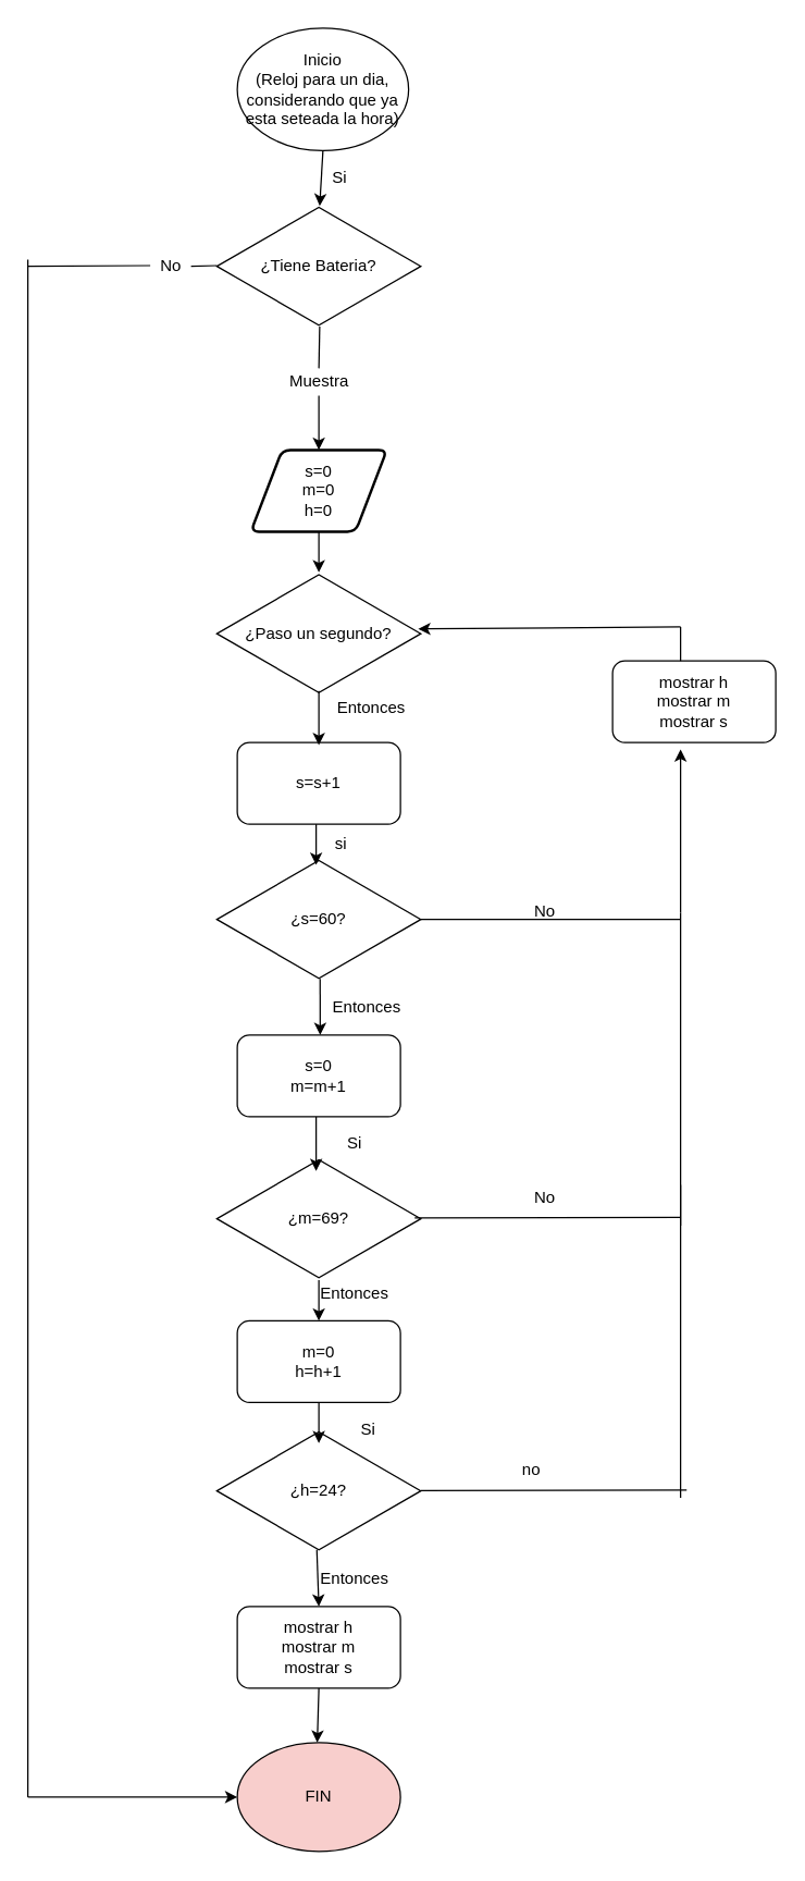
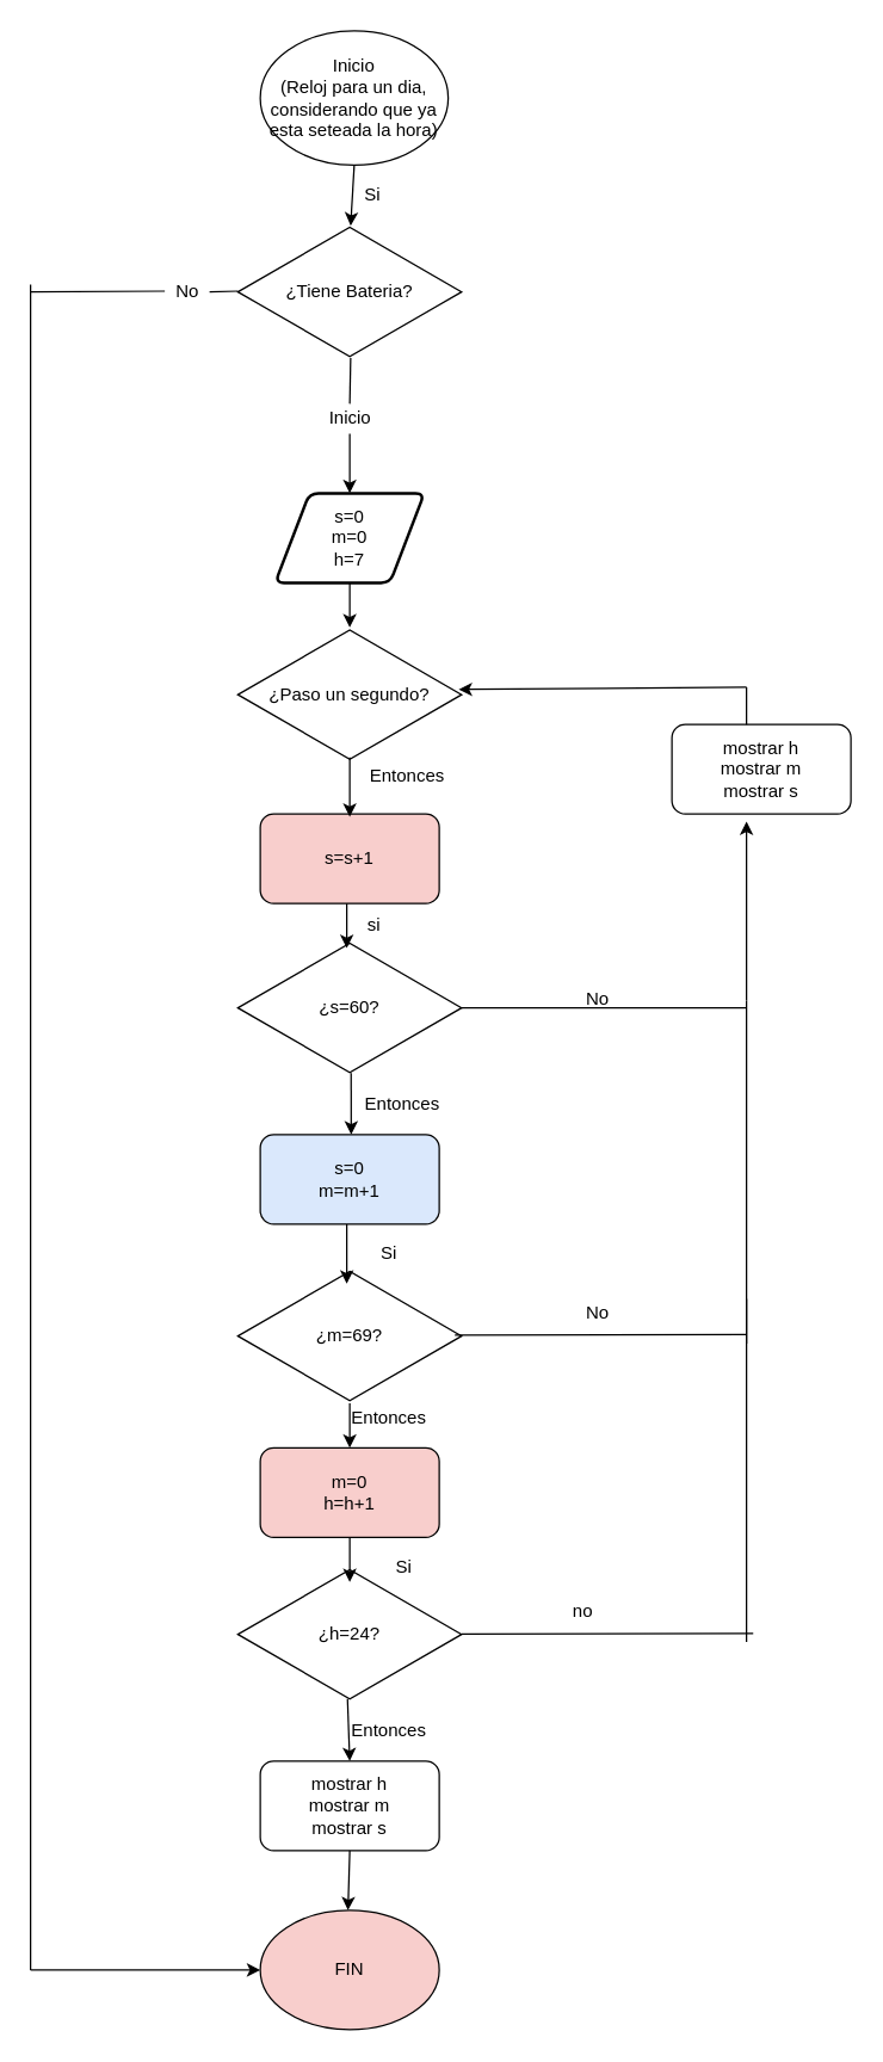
  <mxCell id="0" />
  <mxCell id="1" parent="0" />
  <mxCell id="2" value="Inicio&lt;br&gt;(Reloj para un dia, considerando que ya esta seteada la hora)" style="ellipse;whiteSpace=wrap;html=1;" vertex="1" parent="1"><mxGeometry x="174" width="126" height="90" as="geometry" y="20" /></mxCell>
  <mxCell id="3" value="¿Tiene Bateria?" style="html=1;whiteSpace=wrap;aspect=fixed;shape=isoRectangle;" vertex="1" parent="1"><mxGeometry x="159" y="150" width="150" height="90" as="geometry" /></mxCell>
  <mxCell id="4" value="" style="endArrow=classic;html=1;exitX=0.5;exitY=1;exitDx=0;exitDy=0;entryX=0.504;entryY=0.007;entryDx=0;entryDy=0;entryPerimeter=0;" edge="1" parent="1" source="2" target="3"><mxGeometry width="50" height="50" relative="1" as="geometry"><mxPoint x="200" y="270" as="sourcePoint" /><mxPoint x="250" y="220" as="targetPoint" /></mxGeometry></mxCell>
  <mxCell id="5" value="Si" style="text;html=1;align=center;verticalAlign=middle;resizable=0;points=[];autosize=1;strokeColor=none;" vertex="1" parent="1"><mxGeometry x="234" y="120" width="30" height="20" as="geometry" /></mxCell>
  <mxCell id="6" value="" style="endArrow=none;html=1;" edge="1" parent="1"><mxGeometry width="50" height="50" relative="1" as="geometry"><mxPoint x="140" y="195" as="sourcePoint" /><mxPoint x="159" y="194.5" as="targetPoint" /></mxGeometry></mxCell>
  <mxCell id="7" value="No" style="text;html=1;align=center;verticalAlign=middle;resizable=0;points=[];autosize=1;strokeColor=none;" vertex="1" parent="1"><mxGeometry x="110" y="185" width="30" height="20" as="geometry" /></mxCell>
  <mxCell id="8" value="" style="endArrow=none;html=1;" edge="1" parent="1"><mxGeometry width="50" height="50" relative="1" as="geometry"><mxPoint x="20" y="195" as="sourcePoint" /><mxPoint x="110" y="194.5" as="targetPoint" /></mxGeometry></mxCell>
  <mxCell id="9" value="" style="endArrow=none;html=1;exitX=0.504;exitY=0.993;exitDx=0;exitDy=0;exitPerimeter=0;" edge="1" parent="1" source="3"><mxGeometry width="50" height="50" relative="1" as="geometry"><mxPoint x="234" y="280" as="sourcePoint" /><mxPoint x="234" y="270" as="targetPoint" /></mxGeometry></mxCell>
- <mxCell id="10" value="Muestra" style="text;html=1;align=center;verticalAlign=middle;resizable=0;points=[];autosize=1;strokeColor=none;" vertex="1" parent="1"><mxGeometry x="204" y="270" width="60" height="20" as="geometry" /></mxCell>
- <mxCell id="11" value="s=0&lt;br&gt;m=0&lt;br&gt;h=0" style="shape=parallelogram;html=1;strokeWidth=2;perimeter=parallelogramPerimeter;whiteSpace=wrap;rounded=1;arcSize=12;size=0.23;" vertex="1" parent="1"><mxGeometry x="184" y="330" width="100" height="60" as="geometry" /></mxCell>
+ <mxCell id="10" value="Inicio" style="text;html=1;align=center;verticalAlign=middle;resizable=0;points=[];autosize=1;strokeColor=none;" vertex="1" parent="1"><mxGeometry x="204" y="270" width="60" height="20" as="geometry" /></mxCell>
+ <mxCell id="11" value="s=0&lt;br&gt;m=0&lt;br&gt;h=7" style="shape=parallelogram;html=1;strokeWidth=2;perimeter=parallelogramPerimeter;whiteSpace=wrap;rounded=1;arcSize=12;size=0.23;" vertex="1" parent="1"><mxGeometry x="184" y="330" width="100" height="60" as="geometry" /></mxCell>
  <mxCell id="12" value="¿Paso un segundo?" style="html=1;whiteSpace=wrap;aspect=fixed;shape=isoRectangle;" vertex="1" parent="1"><mxGeometry x="159" y="420" width="150" height="90" as="geometry" /></mxCell>
- <mxCell id="13" value="s=s+1" style="rounded=1;whiteSpace=wrap;html=1;" vertex="1" parent="1"><mxGeometry x="174" y="545" width="120" height="60" as="geometry" /></mxCell>
+ <mxCell id="13" value="s=s+1" style="rounded=1;whiteSpace=wrap;html=1;fillColor=#f8cecc;" vertex="1" parent="1"><mxGeometry x="174" y="545" width="120" height="60" as="geometry" /></mxCell>
  <mxCell id="14" value="¿s=60?" style="html=1;whiteSpace=wrap;aspect=fixed;shape=isoRectangle;" vertex="1" parent="1"><mxGeometry x="159" y="630" width="150" height="90" as="geometry" /></mxCell>
  <mxCell id="15" value="mostrar h&lt;br&gt;mostrar m&lt;br&gt;mostrar s" style="rounded=1;whiteSpace=wrap;html=1;" vertex="1" parent="1"><mxGeometry x="450" y="485" width="120" height="60" as="geometry" /></mxCell>
  <mxCell id="16" value="" style="endArrow=classic;html=1;" edge="1" parent="1"><mxGeometry width="50" height="50" relative="1" as="geometry"><mxPoint x="234" y="290" as="sourcePoint" /><mxPoint x="234" y="330" as="targetPoint" /></mxGeometry></mxCell>
  <mxCell id="17" value="" style="endArrow=classic;html=1;" edge="1" parent="1"><mxGeometry width="50" height="50" relative="1" as="geometry"><mxPoint x="234" y="390" as="sourcePoint" /><mxPoint x="234" y="420" as="targetPoint" /></mxGeometry></mxCell>
  <mxCell id="18" value="" style="endArrow=classic;html=1;" edge="1" parent="1"><mxGeometry width="50" height="50" relative="1" as="geometry"><mxPoint x="234" y="507" as="sourcePoint" /><mxPoint x="234" y="547" as="targetPoint" /></mxGeometry></mxCell>
  <mxCell id="19" value="" style="endArrow=classic;html=1;" edge="1" parent="1"><mxGeometry width="50" height="50" relative="1" as="geometry"><mxPoint x="232" y="605" as="sourcePoint" /><mxPoint x="232" y="635" as="targetPoint" /></mxGeometry></mxCell>
  <mxCell id="20" value="" style="endArrow=none;html=1;" edge="1" parent="1"><mxGeometry width="50" height="50" relative="1" as="geometry"><mxPoint x="500" y="485" as="sourcePoint" /><mxPoint x="500" y="460" as="targetPoint" /></mxGeometry></mxCell>
  <mxCell id="21" value="" style="endArrow=none;html=1;" edge="1" parent="1"><mxGeometry width="50" height="50" relative="1" as="geometry"><mxPoint x="309" y="675" as="sourcePoint" /><mxPoint x="500" y="675" as="targetPoint" /></mxGeometry></mxCell>
  <mxCell id="22" value="" style="endArrow=classic;html=1;" edge="1" parent="1"><mxGeometry width="50" height="50" relative="1" as="geometry"><mxPoint x="500" y="670" as="sourcePoint" /><mxPoint x="500" y="550" as="targetPoint" /></mxGeometry></mxCell>
  <mxCell id="23" value="" style="endArrow=classic;html=1;entryX=0.987;entryY=0.461;entryDx=0;entryDy=0;entryPerimeter=0;" edge="1" parent="1" target="12"><mxGeometry width="50" height="50" relative="1" as="geometry"><mxPoint x="500" y="460" as="sourcePoint" /><mxPoint x="309" y="470" as="targetPoint" /></mxGeometry></mxCell>
  <mxCell id="24" value="No" style="text;html=1;align=center;verticalAlign=middle;resizable=0;points=[];autosize=1;strokeColor=none;" vertex="1" parent="1"><mxGeometry x="385" y="659" width="30" height="20" as="geometry" /></mxCell>
  <mxCell id="25" value="" style="endArrow=classic;html=1;exitX=0.506;exitY=0.986;exitDx=0;exitDy=0;exitPerimeter=0;" edge="1" parent="1" source="14"><mxGeometry width="50" height="50" relative="1" as="geometry"><mxPoint x="224" y="790" as="sourcePoint" /><mxPoint x="235" y="760" as="targetPoint" /></mxGeometry></mxCell>
  <mxCell id="26" value="Entonces" style="text;html=1;align=center;verticalAlign=middle;resizable=0;points=[];autosize=1;strokeColor=none;" vertex="1" parent="1"><mxGeometry x="234" y="730" width="70" height="20" as="geometry" /></mxCell>
- <mxCell id="27" value="s=0&lt;br&gt;m=m+1" style="rounded=1;whiteSpace=wrap;html=1;" vertex="1" parent="1"><mxGeometry x="174" y="760" width="120" height="60" as="geometry" /></mxCell>
+ <mxCell id="27" value="s=0&lt;br&gt;m=m+1" style="rounded=1;whiteSpace=wrap;html=1;fillColor=#dae8fc;" vertex="1" parent="1"><mxGeometry x="174" y="760" width="120" height="60" as="geometry" /></mxCell>
  <mxCell id="28" value="¿m=69?" style="html=1;whiteSpace=wrap;aspect=fixed;shape=isoRectangle;" vertex="1" parent="1"><mxGeometry x="159" y="850" width="150" height="90" as="geometry" /></mxCell>
  <mxCell id="29" value="" style="endArrow=classic;html=1;" edge="1" parent="1"><mxGeometry width="50" height="50" relative="1" as="geometry"><mxPoint x="232" y="820" as="sourcePoint" /><mxPoint x="232" y="860" as="targetPoint" /></mxGeometry></mxCell>
  <mxCell id="30" value="" style="endArrow=none;html=1;" edge="1" parent="1"><mxGeometry width="50" height="50" relative="1" as="geometry"><mxPoint x="304.5" y="894.41" as="sourcePoint" /><mxPoint x="500" y="894" as="targetPoint" /></mxGeometry></mxCell>
  <mxCell id="31" value="No" style="text;html=1;align=center;verticalAlign=middle;resizable=0;points=[];autosize=1;strokeColor=none;" vertex="1" parent="1"><mxGeometry x="385" y="870" width="30" height="20" as="geometry" /></mxCell>
  <mxCell id="32" value="" style="endArrow=none;html=1;" edge="1" parent="1"><mxGeometry width="50" height="50" relative="1" as="geometry"><mxPoint x="500" y="900" as="sourcePoint" /><mxPoint x="500" y="670" as="targetPoint" /></mxGeometry></mxCell>
- <mxCell id="33" value="m=0&lt;br&gt;h=h+1" style="rounded=1;whiteSpace=wrap;html=1;" vertex="1" parent="1"><mxGeometry x="174" y="970" width="120" height="60" as="geometry" /></mxCell>
+ <mxCell id="33" value="m=0&lt;br&gt;h=h+1" style="rounded=1;whiteSpace=wrap;html=1;fillColor=#f8cecc;" vertex="1" parent="1"><mxGeometry x="174" y="970" width="120" height="60" as="geometry" /></mxCell>
  <mxCell id="34" value="¿h=24?" style="html=1;whiteSpace=wrap;aspect=fixed;shape=isoRectangle;" vertex="1" parent="1"><mxGeometry x="159" y="1050" width="150" height="90" as="geometry" /></mxCell>
  <mxCell id="35" value="mostrar h&lt;br&gt;mostrar m&lt;br&gt;mostrar s" style="rounded=1;whiteSpace=wrap;html=1;" vertex="1" parent="1"><mxGeometry x="174" y="1180" width="120" height="60" as="geometry" /></mxCell>
  <mxCell id="36" value="FIN" style="ellipse;whiteSpace=wrap;html=1;fillColor=#f8cecc;" vertex="1" parent="1"><mxGeometry x="174" y="1280" width="120" height="80" as="geometry" /></mxCell>
  <mxCell id="37" value="" style="endArrow=classic;html=1;" edge="1" parent="1"><mxGeometry width="50" height="50" relative="1" as="geometry"><mxPoint x="234" y="940" as="sourcePoint" /><mxPoint x="234" y="970" as="targetPoint" /></mxGeometry></mxCell>
  <mxCell id="38" value="" style="endArrow=classic;html=1;" edge="1" parent="1"><mxGeometry width="50" height="50" relative="1" as="geometry"><mxPoint x="234" y="1030" as="sourcePoint" /><mxPoint x="234" y="1060" as="targetPoint" /></mxGeometry></mxCell>
  <mxCell id="39" value="" style="endArrow=classic;html=1;exitX=0.49;exitY=0.982;exitDx=0;exitDy=0;exitPerimeter=0;" edge="1" parent="1" source="34"><mxGeometry width="50" height="50" relative="1" as="geometry"><mxPoint x="234" y="1150" as="sourcePoint" /><mxPoint x="234" y="1180" as="targetPoint" /></mxGeometry></mxCell>
  <mxCell id="40" value="" style="endArrow=classic;html=1;exitX=0.5;exitY=1;exitDx=0;exitDy=0;" edge="1" parent="1" source="35"><mxGeometry width="50" height="50" relative="1" as="geometry"><mxPoint x="232.82" y="1250" as="sourcePoint" /><mxPoint x="232.82" y="1280" as="targetPoint" /></mxGeometry></mxCell>
  <mxCell id="41" value="" style="endArrow=none;html=1;" edge="1" parent="1"><mxGeometry width="50" height="50" relative="1" as="geometry"><mxPoint x="309" y="1094.82" as="sourcePoint" /><mxPoint x="504.5" y="1094.41" as="targetPoint" /></mxGeometry></mxCell>
  <mxCell id="42" value="" style="endArrow=none;html=1;" edge="1" parent="1"><mxGeometry width="50" height="50" relative="1" as="geometry"><mxPoint x="500" y="1100" as="sourcePoint" /><mxPoint x="500" y="870" as="targetPoint" /></mxGeometry></mxCell>
  <mxCell id="43" value="" style="endArrow=none;html=1;" edge="1" parent="1"><mxGeometry width="50" height="50" relative="1" as="geometry"><mxPoint x="20" y="1320" as="sourcePoint" /><mxPoint x="20" y="190" as="targetPoint" /></mxGeometry></mxCell>
  <mxCell id="44" value="" style="endArrow=classic;html=1;entryX=0;entryY=0.5;entryDx=0;entryDy=0;" edge="1" parent="1" target="36"><mxGeometry width="50" height="50" relative="1" as="geometry"><mxPoint x="20" y="1320" as="sourcePoint" /><mxPoint x="70" y="1270" as="targetPoint" /></mxGeometry></mxCell>
  <mxCell id="45" value="Entonces&amp;nbsp;&lt;br&gt;" style="text;html=1;align=center;verticalAlign=middle;resizable=0;points=[];autosize=1;strokeColor=none;" vertex="1" parent="1"><mxGeometry x="239" y="510" width="70" height="20" as="geometry" /></mxCell>
  <mxCell id="46" value="si" style="text;html=1;align=center;verticalAlign=middle;resizable=0;points=[];autosize=1;strokeColor=none;" vertex="1" parent="1"><mxGeometry x="240" y="610" width="20" height="20" as="geometry" /></mxCell>
  <mxCell id="47" value="no" style="text;html=1;align=center;verticalAlign=middle;resizable=0;points=[];autosize=1;strokeColor=none;" vertex="1" parent="1"><mxGeometry x="375" y="1070" width="30" height="20" as="geometry" /></mxCell>
  <mxCell id="48" value="Entonces" style="text;html=1;align=center;verticalAlign=middle;resizable=0;points=[];autosize=1;strokeColor=none;" vertex="1" parent="1"><mxGeometry x="225" y="1150" width="70" height="20" as="geometry" /></mxCell>
  <mxCell id="49" value="Si" style="text;html=1;align=center;verticalAlign=middle;resizable=0;points=[];autosize=1;strokeColor=none;" vertex="1" parent="1"><mxGeometry x="245" y="830" width="30" height="20" as="geometry" /></mxCell>
  <mxCell id="50" value="Entonces" style="text;html=1;align=center;verticalAlign=middle;resizable=0;points=[];autosize=1;strokeColor=none;" vertex="1" parent="1"><mxGeometry x="225" y="940" width="70" height="20" as="geometry" /></mxCell>
  <mxCell id="51" value="Si" style="text;html=1;align=center;verticalAlign=middle;resizable=0;points=[];autosize=1;strokeColor=none;" vertex="1" parent="1"><mxGeometry x="255" y="1040" width="30" height="20" as="geometry" /></mxCell>
